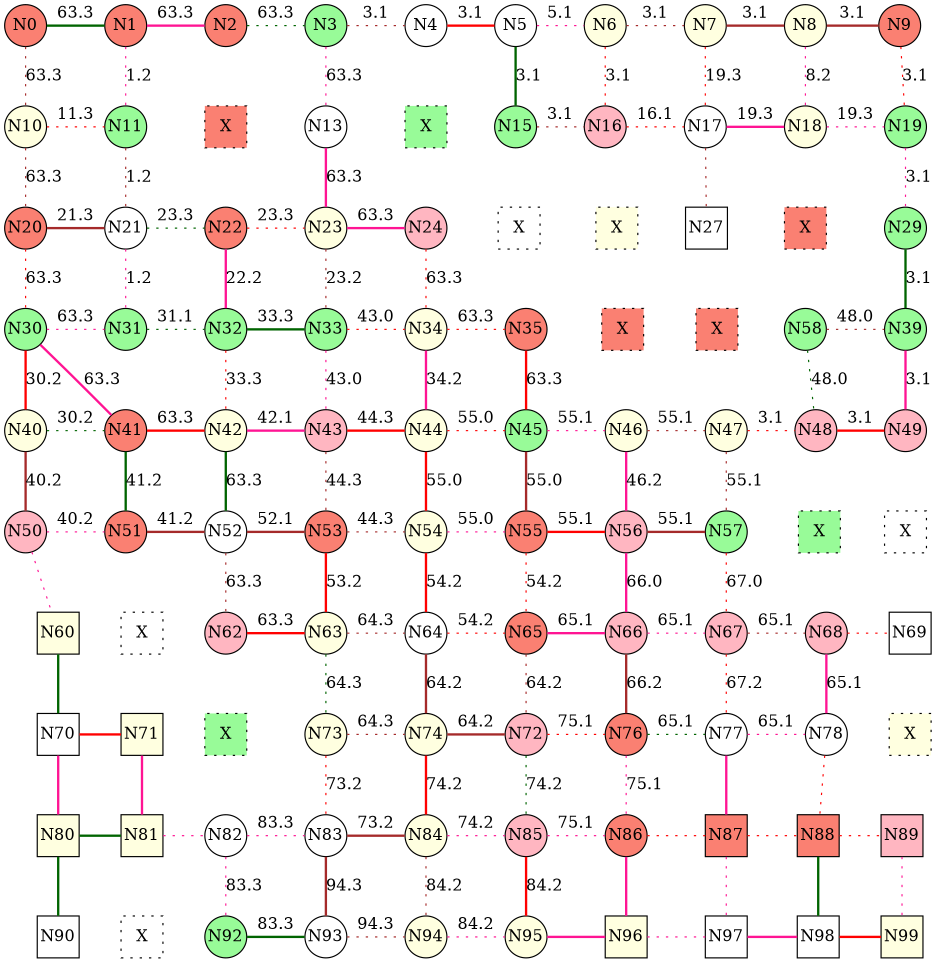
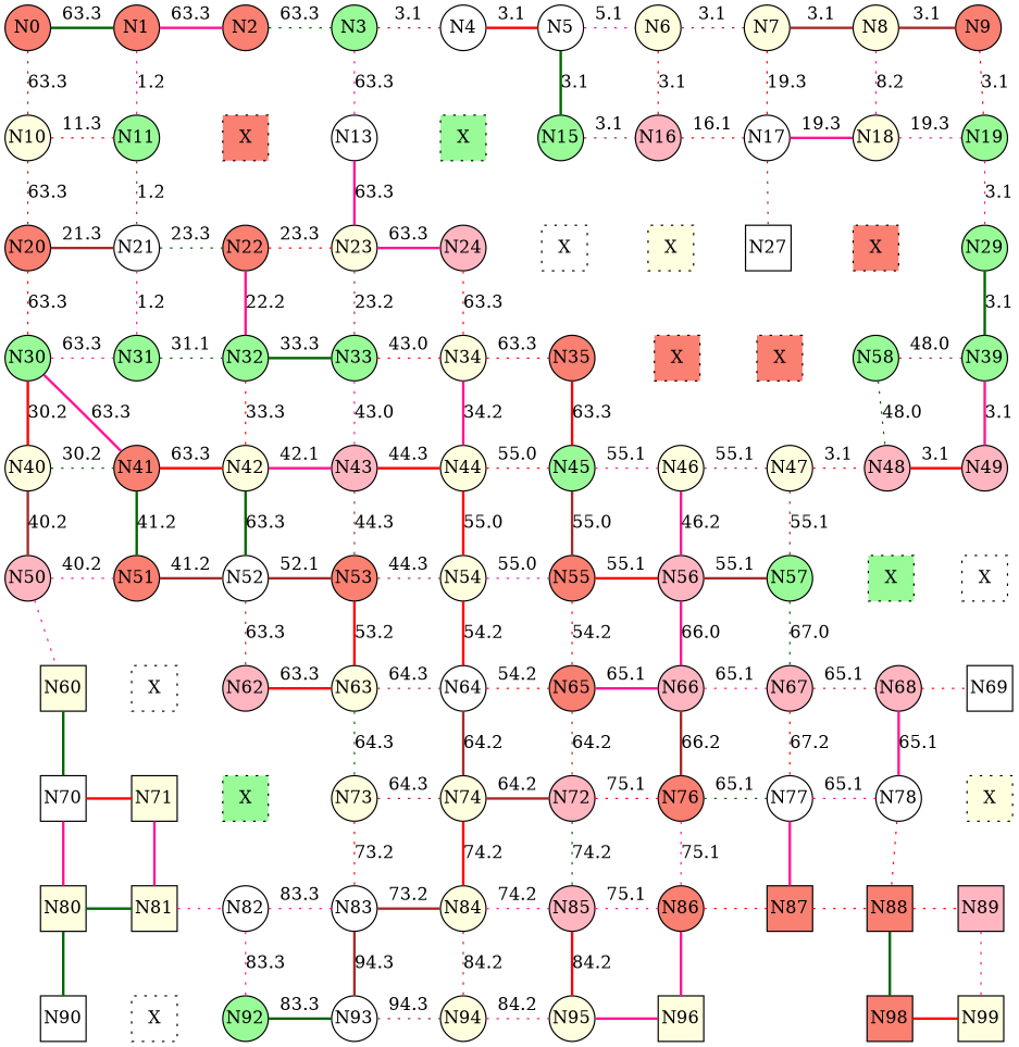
  digraph {
    node [fillcolor=lightyellow fixedsize=true shape=circle style=filled]
    edge [dir=none style=dotted]
    N0 [fillcolor=salmon]
    N1 [fillcolor=salmon]
    N2 [fillcolor=salmon]
    N3 [fillcolor=palegreen]
    N4 [fillcolor=white]
    N5 [fillcolor=white]
    N6
    N7
    N8
    N9 [fillcolor=salmon]
    N10
    N11 [fillcolor=palegreen]
    n13 [fillcolor=salmon label=X shape=square style="dotted,filled"]
    N13 [fillcolor=white]
    n15 [fillcolor=palegreen label=X shape=square style="dotted,filled"]
    N15 [fillcolor=palegreen]
    N16 [fillcolor=lightpink]
    N17 [fillcolor=white]
    N18
    N19 [fillcolor=palegreen]
    N20 [fillcolor=salmon]
    N21 [fillcolor=white]
    N22 [fillcolor=salmon]
    N23
    N24 [fillcolor=lightpink]
    n26 [fillcolor=white label=X shape=square style="dotted,filled"]
    n27 [label=X shape=square style="dotted,filled"]
    N27 [fillcolor=white shape=square]
    n29 [fillcolor=salmon label=X shape=square style="dotted,filled"]
    N29 [fillcolor=palegreen]
    N30 [fillcolor=palegreen]
    N31 [fillcolor=palegreen]
    N32 [fillcolor=palegreen]
    N33 [fillcolor=palegreen]
    N34
    N35 [fillcolor=salmon]
    n37 [fillcolor=salmon label=X shape=square style="dotted,filled"]
    n38 [fillcolor=salmon label=X shape=square style="dotted,filled"]
    n39 [fillcolor=palegreen label=N58]
    N39 [fillcolor=palegreen]
    N40
    N41 [fillcolor=salmon]
    N42
    N43 [fillcolor=lightpink]
    N44
    N45 [fillcolor=palegreen]
    N46
    N47
    N48 [fillcolor=lightpink]
    N49 [fillcolor=lightpink]
    N50 [fillcolor=lightpink]
    N51 [fillcolor=salmon]
    N52 [fillcolor=white]
    N53 [fillcolor=salmon]
    N54
    N55 [fillcolor=salmon]
    N56 [fillcolor=lightpink]
    N57 [fillcolor=palegreen]
    n59 [fillcolor=palegreen label=X shape=square style="dotted,filled"]
    n60 [fillcolor=white label=X shape=square style="dotted,filled"]
    N60 [shape=square]
    n62 [fillcolor=white label=X shape=square style="dotted,filled"]
    N62 [fillcolor=lightpink]
    N63
    N64 [fillcolor=white]
    N65 [fillcolor=salmon]
    N66 [fillcolor=lightpink]
    N67 [fillcolor=lightpink]
    N68 [fillcolor=lightpink]
    N69 [fillcolor=white shape=square]
    N70 [fillcolor=white shape=square]
    N71 [shape=square]
    n73 [fillcolor=palegreen label=X shape=square style="dotted,filled"]
    N73
    N74
    n76 [fillcolor=lightpink label=N72]
    N76 [fillcolor=salmon]
    N77 [fillcolor=white]
    N78 [fillcolor=white]
    n80 [label=X shape=square style="dotted,filled"]
    N80 [shape=square]
    N81 [shape=square]
    N82 [fillcolor=white]
    N83 [fillcolor=white]
    N84
    N85 [fillcolor=lightpink]
    N86 [fillcolor=salmon]
    N87 [fillcolor=salmon shape=square]
    N88 [fillcolor=salmon shape=square]
    N89 [fillcolor=lightpink shape=square]
    N90 [fillcolor=white shape=square]
    n92 [fillcolor=white label=X shape=square style="dotted,filled"]
    N92 [fillcolor=palegreen]
    N93 [fillcolor=white]
    N94
    N95
    N96 [shape=square]
-   N97 [fillcolor=white shape=square]
-   N98 [fillcolor=white shape=square]
+   N98 [fillcolor=salmon shape=square]
    N99 [shape=square]
    subgraph sub_1 {
      rank=same
      N0
      N1
      N2
      N3
      N4
      N5
      N6
      N7
      N8
      N9
    }
    subgraph sub_2 {
      rank=same
      N10
      N11
      n13
      N13
      n15
      N15
      N16
      N17
      N18
      N19
    }
    subgraph sub_3 {
      rank=same
      N20
      N21
      N22
      N23
      N24
      n26
      n27
      N27
      n29
      N29
    }
    subgraph sub_4 {
      rank=same
      N30
      N31
      N32
      N33
      N34
      N35
      n37
      n38
      n39
      N39
    }
    subgraph sub_5 {
      rank=same
      N40
      N41
      N42
      N43
      N44
      N45
      N46
      N47
      N48
      N49
    }
    subgraph sub_6 {
      rank=same
      N50
      N51
      N52
      N53
      N54
      N55
      N56
      N57
      n59
      n60
    }
    subgraph sub_7 {
      rank=same
      N60
      n62
      N62
      N63
      N64
      N65
      N66
      N67
      N68
      N69
    }
    subgraph sub_8 {
      rank=same
      N70
      N71
      n73
      N73
      N74
      n76
      N76
      N77
      N78
      n80
    }
    subgraph sub_9 {
      rank=same
      N80
      N81
      N82
      N83
      N84
      N85
      N86
      N87
      N88
      N89
    }
    subgraph sub_10 {
      rank=same
      N90
      n92
      N92
      N93
      N94
      N95
      N96
-     N97
      N98
      N99
    }
    N0 -> N1 [color=darkgreen label=63.3 style=bold]
    N0 -> N10 [color=brown label=63.3]
    N1 -> N2 [color=deeppink label=63.3 style=bold]
    N1 -> N11 [color=deeppink label=1.2]
    N2 -> N3 [color=darkgreen label=63.3]
    N2 -> n13 [label=" " style=invis]
    N3 -> N4 [color=brown label=3.1]
    N3 -> N13 [color=deeppink label=63.3]
    N4 -> N5 [color=red label=3.1 style=bold]
    N4 -> n15 [label=" " style=invis]
    N5 -> N6 [color=deeppink label=5.1]
    N5 -> N15 [color=darkgreen label=3.1 style=bold]
    N6 -> N7 [color=brown label=3.1]
    N6 -> N16 [color=red label=3.1]
    N7 -> N8 [color=brown label=3.1 style=bold]
    N7 -> N17 [color=red label=19.3]
    N8 -> N9 [color=brown label=3.1 style=bold]
    N8 -> N18 [color=deeppink label=8.2]
    N9 -> N19 [color=red label=3.1]
    N10 -> N11 [color=red label=11.3]
    N10 -> N20 [color=brown label=63.3]
    N11 -> n13 [label=" " style=invis]
    N11 -> N21 [color=brown label=1.2]
    n13 -> N13 [label=" " style=invis]
    n13 -> N22 [label=" " style=invis]
    N13 -> n15 [label=" " style=invis]
    N13 -> N23 [color=deeppink label=63.3 style=bold]
    n15 -> N15 [label=" " style=invis]
    n15 -> N24 [label=" " style=invis]
    N15 -> N16 [color=brown label=3.1]
    N15 -> n26 [label=" " style=invis]
    N16 -> N17 [color=red label=16.1]
    N16 -> n27 [label=" " style=invis]
    N17 -> N18 [color=deeppink label=19.3 style=bold]
    N17 -> N27 [color=brown]
    N18 -> N19 [color=deeppink label=19.3]
    N18 -> n29 [label=" " style=invis]
    N19 -> N29 [color=deeppink label=3.1]
    N20 -> N21 [color=brown label=21.3 style=bold]
    N20 -> N30 [color=red label=63.3]
    N21 -> N22 [color=darkgreen label=23.3]
    N21 -> N31 [color=deeppink label=1.2]
    N22 -> N23 [color=red label=23.3]
    N22 -> N32 [color=deeppink label=22.2 style=bold]
    N23 -> N24 [color=deeppink label=63.3 style=bold]
    N23 -> N33 [color=brown label=23.2]
    N24 -> n26 [label=" " style=invis]
    N24 -> N34 [color=red label=63.3]
    n26 -> n27 [label=" " style=invis]
    n26 -> N35 [label=" " style=invis]
    n27 -> N27 [label=" " style=invis]
    n27 -> n37 [label=" " style=invis]
    N27 -> n29 [label=" " style=invis]
    N27 -> n38 [label=" " style=invis]
    n29 -> N29 [label=" " style=invis]
    n29 -> n39 [label=" " style=invis]
    N29 -> N39 [color=darkgreen label=3.1 style=bold]
    N30 -> N31 [color=deeppink label=63.3]
    N30 -> N40 [color=red label=30.2 style=bold]
    N30 -> N41 [color=deeppink label=63.3 style=bold]
    N31 -> N32 [color=darkgreen label=31.1]
    N32 -> N33 [color=darkgreen label=33.3 style=bold]
    N32 -> N42 [color=red label=33.3]
    N33 -> N34 [color=red label=43.0]
    N33 -> N43 [color=deeppink label=43.0]
    N34 -> N35 [color=red label=63.3]
    N34 -> N44 [color=deeppink label=34.2 style=bold]
    N35 -> n37 [label=" " style=invis]
    N35 -> N45 [color=red label=63.3 style=bold]
    n37 -> n38 [label=" " style=invis]
    n37 -> N46 [label=" " style=invis]
    n38 -> n39 [label=" " style=invis]
    n38 -> N47 [label=" " style=invis]
    n39 -> N39 [color=brown label=48.0]
    n39 -> N48 [color=darkgreen label=48.0]
    N39 -> N49 [color=deeppink label=3.1 style=bold]
    N40 -> N41 [color=darkgreen label=30.2]
    N40 -> N50 [color=brown label=40.2 style=bold]
    N41 -> N42 [color=red label=63.3 style=bold]
    N41 -> N51 [color=darkgreen label=41.2 style=bold]
    N42 -> N43 [color=deeppink label=42.1 style=bold]
    N42 -> N52 [color=darkgreen label=63.3 style=bold]
    N43 -> N44 [color=red label=44.3 style=bold]
    N43 -> N53 [color=brown label=44.3]
    N44 -> N45 [color=red label=55.0]
    N44 -> N54 [color=red label=55.0 style=bold]
    N45 -> N46 [color=deeppink label=55.1]
    N45 -> N55 [color=brown label=55.0 style=bold]
    N46 -> N47 [color=brown label=55.1]
    N46 -> N56 [color=deeppink label=46.2 style=bold]
    N47 -> N48 [color=red label=3.1]
    N47 -> N57 [color=brown label=55.1]
    N48 -> N49 [color=red label=3.1 style=bold]
    N48 -> n59 [label=" " style=invis]
    N49 -> n60 [label=" " style=invis]
    N50 -> N51 [color=deeppink label=40.2]
    N50 -> N60 [color=deeppink]
    N51 -> N52 [color=brown label=41.2 style=bold]
    N51 -> n62 [label=" " style=invis]
    N52 -> N53 [color=brown label=52.1 style=bold]
    N52 -> N62 [color=brown label=63.3]
    N53 -> N54 [color=brown label=44.3]
    N53 -> N63 [color=red label=53.2 style=bold]
    N54 -> N55 [color=deeppink label=55.0]
    N54 -> N64 [color=red label=54.2 style=bold]
    N55 -> N56 [color=red label=55.1 style=bold]
    N55 -> N65 [color=red label=54.2]
    N56 -> N57 [color=brown label=55.1 style=bold]
    N56 -> N66 [color=deeppink label=66.0 style=bold]
    N57 -> n59 [label=" " style=invis]
-   N57 -> N67 [color=red label=67.0]
+   N57 -> N67 [color=darkgreen label=67.0]
    n59 -> n60 [label=" " style=invis]
    n59 -> N68 [label=" " style=invis]
    n60 -> N69 [label=" " style=invis]
    N60 -> n62 [label=" " style=invis]
    N60 -> N70 [color=darkgreen style=bold]
    n62 -> N62 [label=" " style=invis]
    n62 -> N71 [label=" " style=invis]
    N62 -> N63 [color=red label=63.3 style=bold]
    N62 -> n73 [label=" " style=invis]
    N63 -> N64 [color=brown label=64.3]
    N63 -> N73 [color=darkgreen label=64.3]
    N64 -> N65 [color=red label=54.2]
    N64 -> N74 [color=brown label=64.2 style=bold]
    N65 -> N66 [color=deeppink label=65.1 style=bold]
    N65 -> n76 [color=brown label=64.2]
    N66 -> N67 [color=deeppink label=65.1]
    N66 -> N76 [color=brown label=66.2 style=bold]
    N67 -> N68 [color=brown label=65.1]
    N67 -> N77 [color=red label=67.2]
    N68 -> N69 [color=red]
    N68 -> N78 [color=deeppink label=65.1 style=bold]
    N69 -> n80 [label=" " style=invis]
    N70 -> N71 [color=red style=bold]
    N70 -> N80 [color=deeppink style=bold]
    N71 -> n73 [label=" " style=invis]
    N71 -> N81 [color=deeppink style=bold]
    n73 -> N73 [label=" " style=invis]
    n73 -> N82 [label=" " style=invis]
    N73 -> N74 [color=brown label=64.3]
    N73 -> N83 [color=red label=73.2]
    N74 -> n76 [color=brown label=64.2 style=bold]
    N74 -> N84 [color=red label=74.2 style=bold]
    n76 -> N76 [color=red label=75.1]
    n76 -> N85 [color=darkgreen label=74.2]
    N76 -> N77 [color=darkgreen label=65.1]
    N76 -> N86 [color=deeppink label=75.1]
    N77 -> N78 [color=deeppink label=65.1]
    N77 -> N87 [color=deeppink style=bold]
    N78 -> n80 [label=" " style=invis]
    N78 -> N88 [color=red]
    n80 -> N89 [label=" " style=invis]
    N80 -> N81 [color=darkgreen style=bold]
    N80 -> N90 [color=darkgreen style=bold]
    N81 -> N82 [color=deeppink]
    N81 -> n92 [label=" " style=invis]
    N82 -> N83 [color=deeppink label=83.3]
    N82 -> N92 [color=deeppink label=83.3]
    N83 -> N84 [color=brown label=73.2 style=bold]
    N83 -> N93 [color=brown label=94.3 style=bold]
    N84 -> N85 [color=deeppink label=74.2]
    N84 -> N94 [color=brown label=84.2]
    N85 -> N86 [color=deeppink label=75.1]
    N85 -> N95 [color=red label=84.2 style=bold]
    N86 -> N87 [color=red]
    N86 -> N96 [color=deeppink style=bold]
    N87 -> N88 [color=red]
-   N87 -> N97 [color=deeppink]
    N88 -> N89 [color=red]
    N88 -> N98 [color=darkgreen style=bold]
    N89 -> N99 [color=deeppink]
    N90 -> n92 [label=" " style=invis]
    n92 -> N92 [label=" " style=invis]
    N92 -> N93 [color=darkgreen label=83.3 style=bold]
    N93 -> N94 [color=brown label=94.3]
    N94 -> N95 [color=deeppink label=84.2]
    N95 -> N96 [color=deeppink style=bold]
-   N96 -> N97 [color=deeppink]
-   N97 -> N98 [color=deeppink style=bold]
    N98 -> N99 [color=red style=bold]
  }
